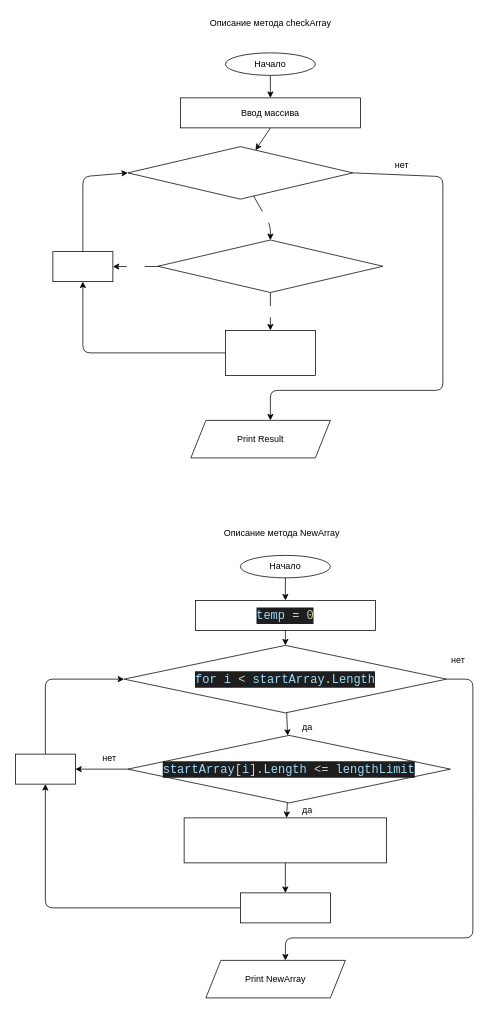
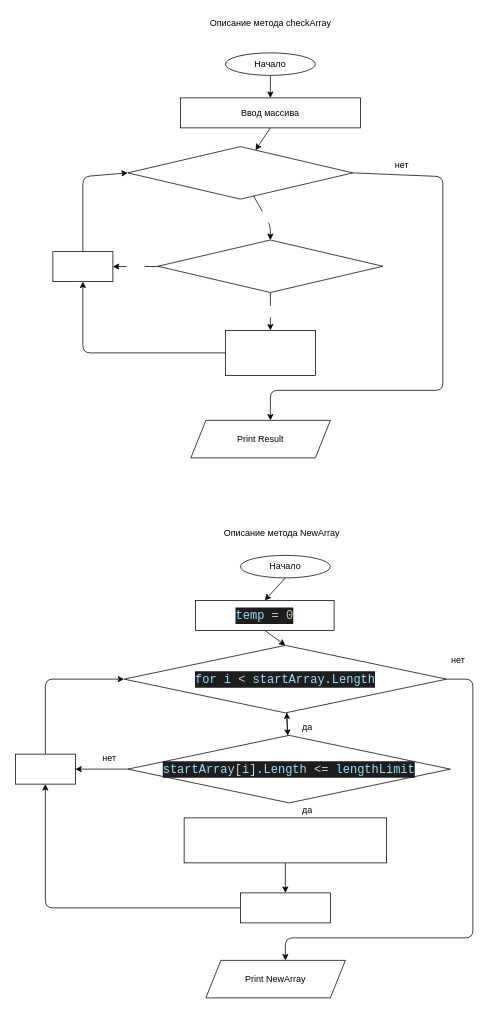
  <mxCell id="0" />
  <mxCell id="1" parent="0" />
  <mxCell id="2" value="" style="edgeStyle=none;html=1;" parent="1" source="3" target="4" edge="1"><mxGeometry relative="1" as="geometry" /></mxCell>
  <mxCell id="3" value="Начало" style="ellipse;whiteSpace=wrap;html=1;" parent="1" vertex="1"><mxGeometry x="300" y="70" width="120" height="30" as="geometry" /></mxCell>
  <mxCell id="4" value="Ввод массива" style="rounded=0;whiteSpace=wrap;html=1;" parent="1" vertex="1"><mxGeometry x="240" y="130" width="240" height="40" as="geometry" /></mxCell>
  <mxCell id="5" value="" style="edgeStyle=none;html=1;fontSize=12;fontColor=#FFFFFF;" parent="1" target="8" edge="1"><mxGeometry relative="1" as="geometry"><mxPoint x="360" y="170" as="sourcePoint" /></mxGeometry></mxCell>
  <mxCell id="6" value="ДА" style="edgeStyle=none;html=1;fontSize=12;fontColor=#FFFFFF;" parent="1" source="8" target="11" edge="1"><mxGeometry relative="1" as="geometry"><Array as="points"><mxPoint x="360" y="300" /></Array></mxGeometry></mxCell>
  <mxCell id="7" style="edgeStyle=none;html=1;exitX=1;exitY=0.5;exitDx=0;exitDy=0;entryX=0.5;entryY=0;entryDx=0;entryDy=0;fontSize=12;fontColor=#FFFFFF;" parent="1" source="8" edge="1"><mxGeometry relative="1" as="geometry"><Array as="points"><mxPoint x="590" y="235" /><mxPoint x="590" y="520" /><mxPoint x="360" y="520" /></Array><mxPoint x="360" y="560" as="targetPoint" /></mxGeometry></mxCell>
  <mxCell id="8" value="for&lt;br&gt;i &amp;lt; Array.Lenght&amp;nbsp;" style="rhombus;whiteSpace=wrap;html=1;labelBackgroundColor=none;fontSize=12;fontColor=#FFFFFF;" parent="1" vertex="1"><mxGeometry x="170" y="195" width="300" height="70" as="geometry" /></mxCell>
  <mxCell id="9" value="Да" style="edgeStyle=none;html=1;fontSize=12;fontColor=#FFFFFF;" parent="1" source="11" target="13" edge="1"><mxGeometry relative="1" as="geometry" /></mxCell>
  <mxCell id="10" value="НЕТ" style="edgeStyle=none;html=1;fontSize=12;fontColor=#FFFFFF;" parent="1" source="11" target="15" edge="1"><mxGeometry relative="1" as="geometry" /></mxCell>
  <mxCell id="11" value="Array[ i ].Lenght &amp;lt;= length" style="rhombus;whiteSpace=wrap;html=1;labelBackgroundColor=none;fontSize=12;fontColor=#FFFFFF;" parent="1" vertex="1"><mxGeometry x="210" y="319.5" width="300" height="70" as="geometry" /></mxCell>
  <mxCell id="12" style="edgeStyle=none;html=1;exitX=0;exitY=0.5;exitDx=0;exitDy=0;entryX=0.5;entryY=1;entryDx=0;entryDy=0;fontSize=12;fontColor=#FFFFFF;" parent="1" source="13" target="15" edge="1"><mxGeometry relative="1" as="geometry"><Array as="points"><mxPoint x="110" y="470" /></Array></mxGeometry></mxCell>
  <mxCell id="13" value="result = result +1" style="rounded=0;whiteSpace=wrap;html=1;labelBackgroundColor=none;fontSize=12;fontColor=#FFFFFF;" parent="1" vertex="1"><mxGeometry x="300" y="440" width="120" height="60" as="geometry" /></mxCell>
  <mxCell id="14" style="edgeStyle=none;html=1;exitX=0.5;exitY=0;exitDx=0;exitDy=0;entryX=0;entryY=0.5;entryDx=0;entryDy=0;fontSize=12;fontColor=#FFFFFF;" parent="1" source="15" target="8" edge="1"><mxGeometry relative="1" as="geometry"><Array as="points"><mxPoint x="110" y="235" /></Array></mxGeometry></mxCell>
  <mxCell id="15" value="i = i+1" style="rounded=0;whiteSpace=wrap;html=1;labelBackgroundColor=none;fontSize=12;fontColor=#FFFFFF;" parent="1" vertex="1"><mxGeometry x="70" y="335" width="80" height="40" as="geometry" /></mxCell>
  <mxCell id="16" value="Описание метода checkArray" style="text;html=1;align=center;verticalAlign=middle;resizable=0;points=[];autosize=1;strokeColor=none;fillColor=none;" vertex="1" parent="1"><mxGeometry x="270" y="20" width="180" height="20" as="geometry" /></mxCell>
  <mxCell id="17" value="Print Result" style="shape=parallelogram;perimeter=parallelogramPerimeter;whiteSpace=wrap;html=1;fixedSize=1;" vertex="1" parent="1"><mxGeometry x="254" y="560" width="186" height="50" as="geometry" /></mxCell>
  <mxCell id="18" value="нет" style="text;html=1;align=center;verticalAlign=middle;resizable=0;points=[];autosize=1;strokeColor=none;fillColor=none;" vertex="1" parent="1"><mxGeometry x="520" y="210" width="30" height="20" as="geometry" /></mxCell>
  <mxCell id="19" value="" style="edgeStyle=none;html=1;fontSize=14;fontColor=#FFFFFF;" edge="1" parent="1" target="23"><mxGeometry relative="1" as="geometry"><mxPoint x="381.304" y="940" as="sourcePoint" /></mxGeometry></mxCell>
  <mxCell id="20" style="edgeStyle=none;html=1;exitX=1;exitY=0.5;exitDx=0;exitDy=0;entryX=0.5;entryY=0;entryDx=0;entryDy=0;fontSize=14;fontColor=#FFFFFF;" edge="1" parent="1" source="30"><mxGeometry relative="1" as="geometry"><Array as="points"><mxPoint x="630" y="905" /><mxPoint x="630" y="1070" /><mxPoint x="630" y="1250" /><mxPoint x="380" y="1250" /></Array><mxPoint x="470" y="910" as="sourcePoint" /><mxPoint x="380" y="1280" as="targetPoint" /></mxGeometry></mxCell>
  <mxCell id="21" value="" style="edgeStyle=none;html=1;fontSize=14;fontColor=#FFFFFF;" edge="1" parent="1" source="23" target="25"><mxGeometry relative="1" as="geometry" /></mxCell>
- <mxCell id="22" value="" style="edgeStyle=none;html=1;fontSize=14;fontColor=#FFFFFF;" edge="1" parent="1" source="23" target="26"><mxGeometry relative="1" as="geometry" /></mxCell>
+ <mxCell id="22" value="" style="edgeStyle=none;html=1;fontSize=14;fontColor=#FFFFFF;" edge="1" parent="1" source="23" target="30"><mxGeometry relative="1" as="geometry" /></mxCell>
  <mxCell id="23" value="&lt;div style=&quot;color: rgb(212 , 212 , 212) ; background-color: rgb(30 , 30 , 30) ; font-family: &amp;#34;consolas&amp;#34; , &amp;#34;courier new&amp;#34; , monospace ; font-size: 16px ; line-height: 22px&quot;&gt;&lt;span style=&quot;color: #9cdcfe&quot;&gt;startArray&lt;/span&gt;[&lt;span style=&quot;color: #9cdcfe&quot;&gt;i&lt;/span&gt;].&lt;span style=&quot;color: #9cdcfe&quot;&gt;Length&lt;/span&gt; &amp;lt;= &lt;span style=&quot;color: #9cdcfe&quot;&gt;lengthLimit&lt;/span&gt;&lt;/div&gt;" style="rhombus;whiteSpace=wrap;html=1;labelBackgroundColor=none;fontSize=12;fontColor=#FFFFFF;" vertex="1" parent="1"><mxGeometry x="170" y="980" width="430" height="90" as="geometry" /></mxCell>
  <mxCell id="24" style="edgeStyle=none;html=1;exitX=0.5;exitY=0;exitDx=0;exitDy=0;fontSize=14;fontColor=#FFFFFF;entryX=0;entryY=0.5;entryDx=0;entryDy=0;" edge="1" parent="1" source="25" target="30"><mxGeometry relative="1" as="geometry"><Array as="points"><mxPoint x="60" y="905" /></Array><mxPoint x="140" y="910" as="targetPoint" /></mxGeometry></mxCell>
  <mxCell id="25" value="i = i+1" style="rounded=0;whiteSpace=wrap;html=1;labelBackgroundColor=none;fontSize=12;fontColor=#FFFFFF;" vertex="1" parent="1"><mxGeometry x="20" y="1005" width="80" height="40" as="geometry" /></mxCell>
  <mxCell id="26" value="NewArray[temp] = array[i]" style="rounded=0;whiteSpace=wrap;html=1;labelBackgroundColor=none;fontSize=14;fontColor=#FFFFFF;" vertex="1" parent="1"><mxGeometry x="245" y="1090" width="270" height="60" as="geometry" /></mxCell>
  <mxCell id="27" style="edgeStyle=none;html=1;exitX=0;exitY=0.5;exitDx=0;exitDy=0;entryX=0.5;entryY=1;entryDx=0;entryDy=0;fontSize=14;fontColor=#FFFFFF;" edge="1" parent="1" source="28" target="25"><mxGeometry relative="1" as="geometry"><Array as="points"><mxPoint x="60" y="1210" /></Array></mxGeometry></mxCell>
  <mxCell id="28" value="&lt;span&gt;temp =&amp;nbsp;&lt;/span&gt;temp + 1" style="rounded=0;whiteSpace=wrap;html=1;labelBackgroundColor=none;fontSize=14;fontColor=#FFFFFF;" vertex="1" parent="1"><mxGeometry x="320" y="1190" width="120" height="40" as="geometry" /></mxCell>
  <mxCell id="29" value="Print NewArray" style="shape=parallelogram;perimeter=parallelogramPerimeter;whiteSpace=wrap;html=1;fixedSize=1;" vertex="1" parent="1"><mxGeometry x="274" y="1280" width="186" height="50" as="geometry" /></mxCell>
  <mxCell id="30" value="&lt;div style=&quot;color: rgb(212 , 212 , 212) ; background-color: rgb(30 , 30 , 30) ; font-family: &amp;#34;consolas&amp;#34; , &amp;#34;courier new&amp;#34; , monospace ; font-size: 16px ; line-height: 22px&quot;&gt;&lt;div style=&quot;font-family: &amp;#34;consolas&amp;#34; , &amp;#34;courier new&amp;#34; , monospace ; line-height: 22px&quot;&gt;&lt;span style=&quot;color: #9cdcfe&quot;&gt;for i&lt;/span&gt; &amp;lt; &lt;span style=&quot;color: #9cdcfe&quot;&gt;startArray&lt;/span&gt;.&lt;span style=&quot;color: #9cdcfe&quot;&gt;Length&lt;/span&gt;&lt;/div&gt;&lt;/div&gt;" style="rhombus;whiteSpace=wrap;html=1;labelBackgroundColor=none;fontSize=12;fontColor=#FFFFFF;" vertex="1" parent="1"><mxGeometry x="165" y="860" width="430" height="90" as="geometry" /></mxCell>
- <mxCell id="31" value="&lt;div style=&quot;color: rgb(212 , 212 , 212) ; background-color: rgb(30 , 30 , 30) ; font-family: &amp;#34;consolas&amp;#34; , &amp;#34;courier new&amp;#34; , monospace ; font-size: 16px ; line-height: 22px&quot;&gt;&lt;span style=&quot;color: #9cdcfe&quot;&gt;temp&lt;/span&gt; = &lt;span style=&quot;color: #b5cea8&quot;&gt;0&lt;/span&gt;&lt;/div&gt;" style="rounded=0;whiteSpace=wrap;html=1;" vertex="1" parent="1"><mxGeometry x="260" y="800" width="240" height="40" as="geometry" /></mxCell>
+ <mxCell id="31" value="&lt;div style=&quot;color: rgb(212 , 212 , 212) ; background-color: rgb(30 , 30 , 30) ; font-family: &amp;#34;consolas&amp;#34; , &amp;#34;courier new&amp;#34; , monospace ; font-size: 16px ; line-height: 22px&quot;&gt;&lt;span style=&quot;color: #9cdcfe&quot;&gt;temp&lt;/span&gt; = &lt;span style=&quot;color: #b5cea8&quot;&gt;0&lt;/span&gt;&lt;/div&gt;" style="rounded=0;whiteSpace=wrap;html=1;" vertex="1" parent="1"><mxGeometry x="260" y="800" width="185" height="40" as="geometry" /></mxCell>
  <mxCell id="32" value="" style="edgeStyle=none;html=1;fontSize=14;fontColor=#FFFFFF;exitX=0.5;exitY=1;exitDx=0;exitDy=0;" edge="1" parent="1" source="31"><mxGeometry relative="1" as="geometry"><mxPoint x="391.304" y="950" as="sourcePoint" /><mxPoint x="380" y="860" as="targetPoint" /></mxGeometry></mxCell>
  <mxCell id="33" value="Начало" style="ellipse;whiteSpace=wrap;html=1;" vertex="1" parent="1"><mxGeometry x="320" y="740" width="120" height="30" as="geometry" /></mxCell>
  <mxCell id="34" value="" style="endArrow=classic;html=1;entryX=0.5;entryY=0;entryDx=0;entryDy=0;exitX=0.5;exitY=1;exitDx=0;exitDy=0;" edge="1" parent="1" source="33" target="31"><mxGeometry width="50" height="50" relative="1" as="geometry"><mxPoint x="280" y="920" as="sourcePoint" /><mxPoint x="330" y="870" as="targetPoint" /></mxGeometry></mxCell>
  <mxCell id="35" value="да" style="text;html=1;align=center;verticalAlign=middle;resizable=0;points=[];autosize=1;strokeColor=none;fillColor=none;" vertex="1" parent="1"><mxGeometry x="394" y="959" width="30" height="20" as="geometry" /></mxCell>
  <mxCell id="36" value="да" style="text;html=1;align=center;verticalAlign=middle;resizable=0;points=[];autosize=1;strokeColor=none;fillColor=none;" vertex="1" parent="1"><mxGeometry x="394" y="1070" width="30" height="20" as="geometry" /></mxCell>
  <mxCell id="37" value="нет" style="text;html=1;align=center;verticalAlign=middle;resizable=0;points=[];autosize=1;strokeColor=none;fillColor=none;" vertex="1" parent="1"><mxGeometry x="595" y="870" width="30" height="20" as="geometry" /></mxCell>
  <mxCell id="38" value="нет" style="text;html=1;align=center;verticalAlign=middle;resizable=0;points=[];autosize=1;strokeColor=none;fillColor=none;" vertex="1" parent="1"><mxGeometry x="130" y="1000" width="30" height="20" as="geometry" /></mxCell>
  <mxCell id="39" value="" style="endArrow=classic;html=1;entryX=0.5;entryY=0;entryDx=0;entryDy=0;exitX=0.5;exitY=1;exitDx=0;exitDy=0;" edge="1" parent="1" source="26" target="28"><mxGeometry width="50" height="50" relative="1" as="geometry"><mxPoint x="300" y="1170" as="sourcePoint" /><mxPoint x="330" y="1020" as="targetPoint" /></mxGeometry></mxCell>
  <mxCell id="40" value="Описание метода NewArray" style="text;html=1;align=center;verticalAlign=middle;resizable=0;points=[];autosize=1;strokeColor=none;fillColor=none;" vertex="1" parent="1"><mxGeometry x="285" y="700" width="180" height="20" as="geometry" /></mxCell>
